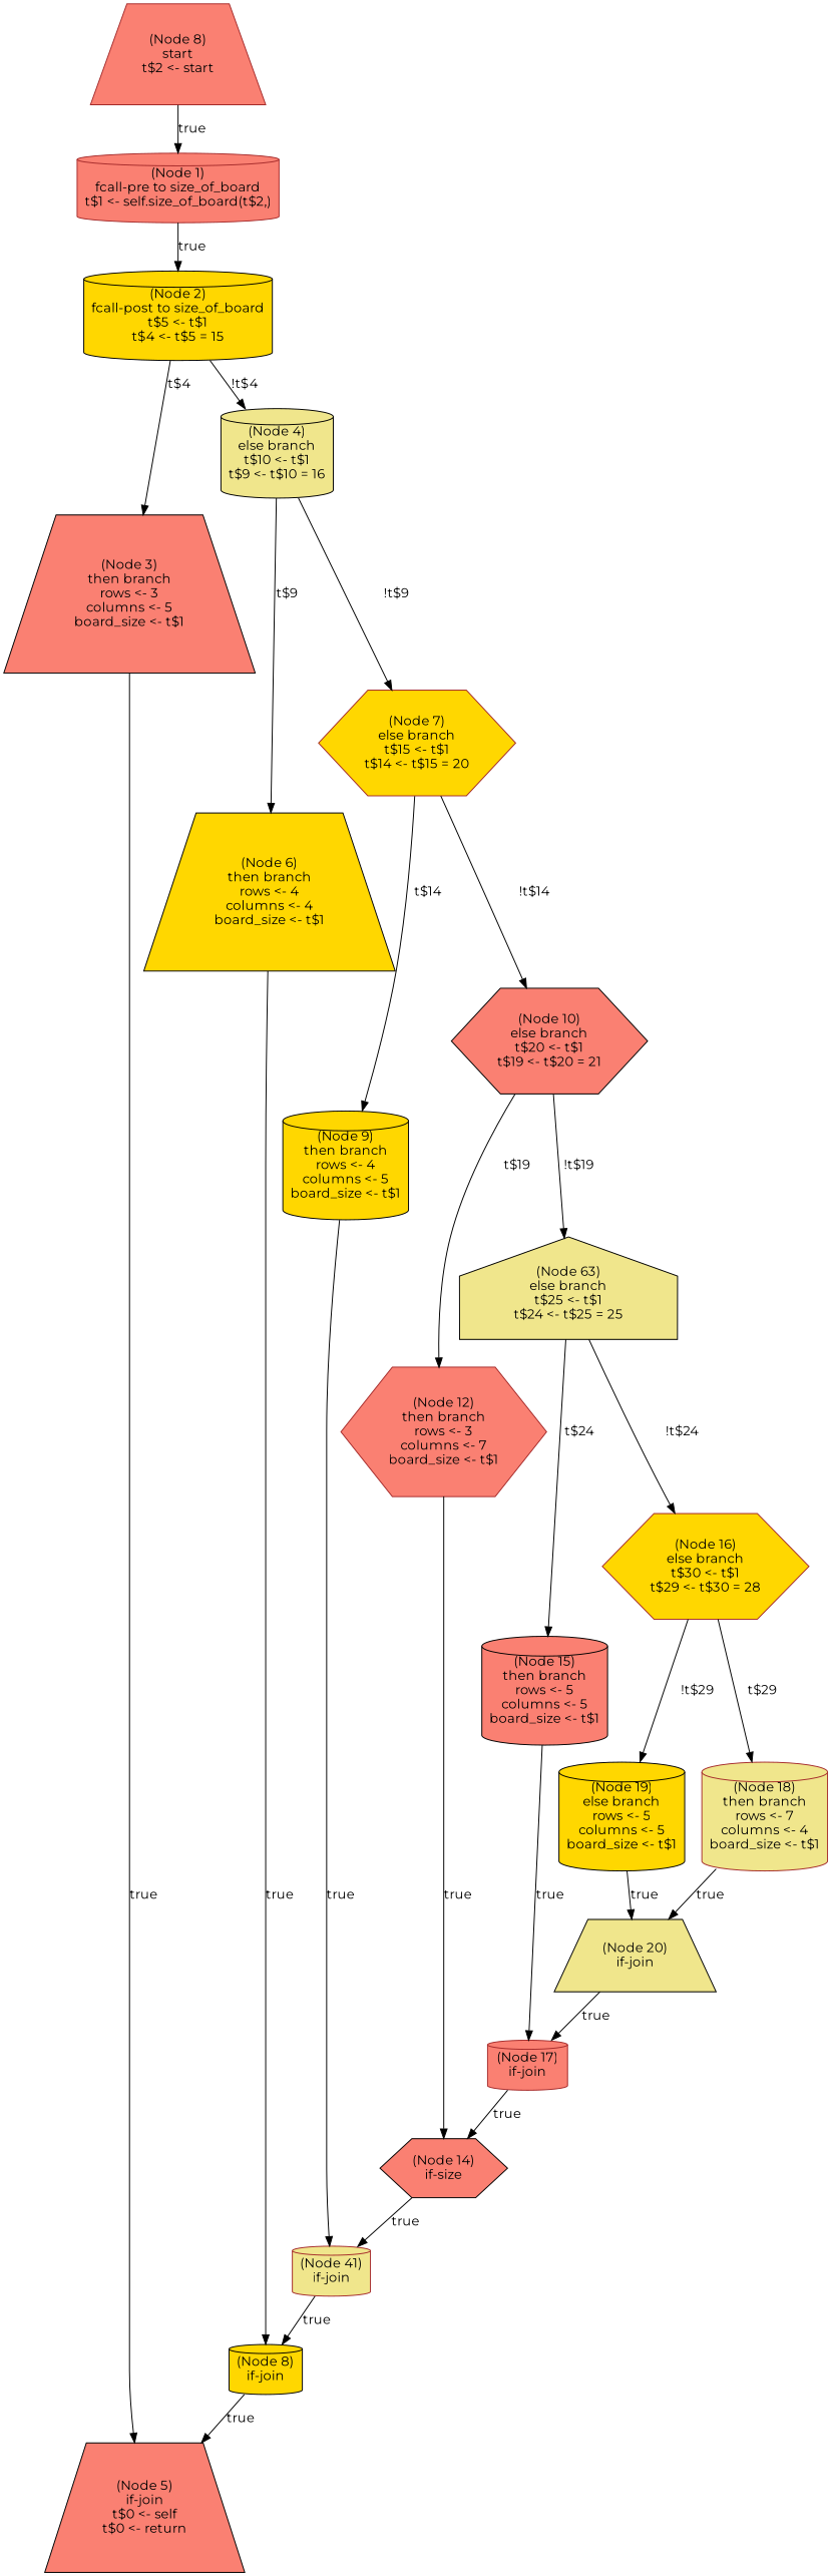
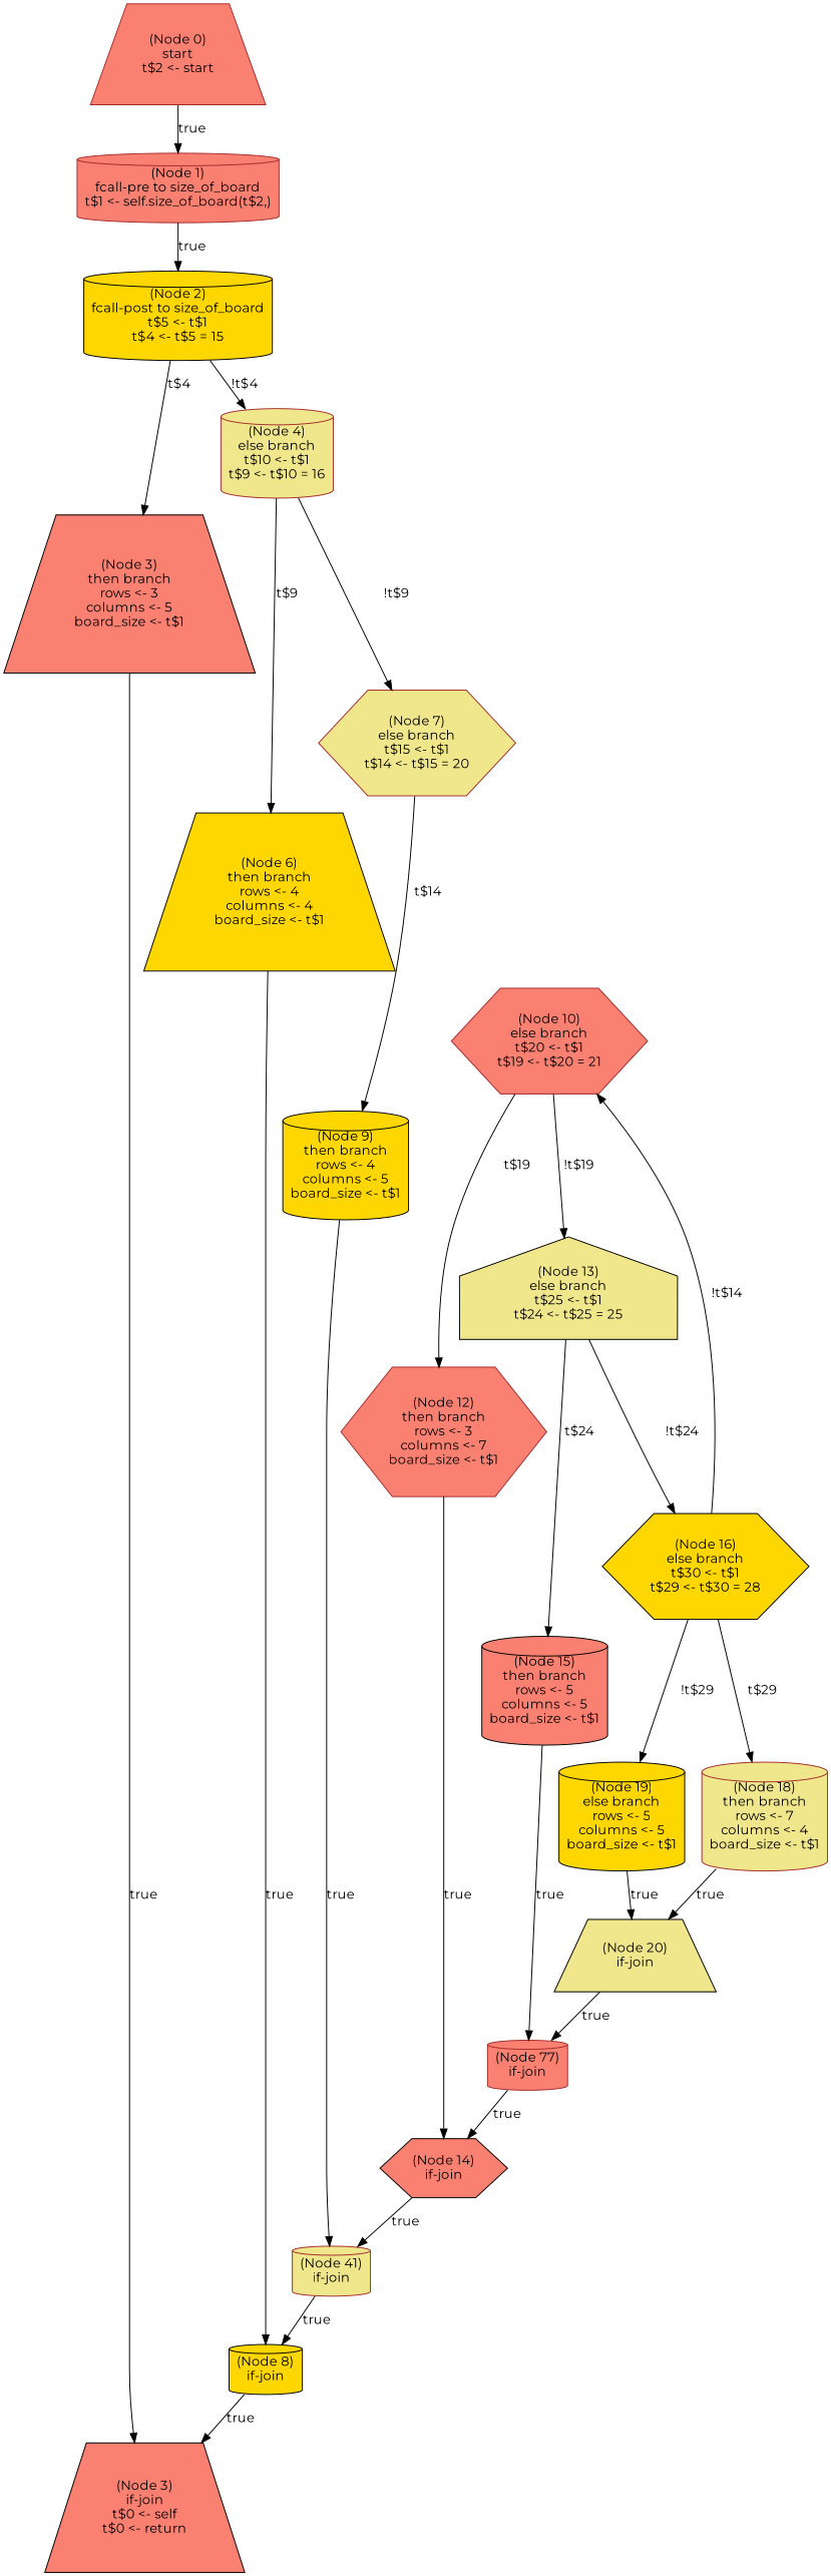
  digraph {
    fontname=Montserrat
    node [color=black fillcolor=salmon fontname=Montserrat shape=cylinder style=filled]
    edge [fontname=Montserrat]
-   n1 [color=brown label="(Node 8)\nstart\nt$2 <- start\n" shape=trapezium]
+   n1 [color=brown label="(Node 0)\nstart\nt$2 <- start\n" shape=trapezium]
    n2 [color=brown label="(Node 1)\nfcall-pre to size_of_board\nt$1 <- self.size_of_board(t$2,)\n"]
    n3 [fillcolor=gold label="(Node 2)\nfcall-post to size_of_board\nt$5 <- t$1\nt$4 <- t$5 = 15\n"]
-   n4 [fillcolor=khaki label="(Node 4)\nelse branch\nt$10 <- t$1\nt$9 <- t$10 = 16\n"]
+   n4 [color=brown fillcolor=khaki label="(Node 4)\nelse branch\nt$10 <- t$1\nt$9 <- t$10 = 16\n"]
    n5 [label="(Node 3)\nthen branch\nrows <- 3\ncolumns <- 5\nboard_size <- t$1\n" shape=trapezium]
-   n6 [color=brown fillcolor=gold label="(Node 7)\nelse branch\nt$15 <- t$1\nt$14 <- t$15 = 20\n" shape=hexagon]
+   n6 [color=brown fillcolor=khaki label="(Node 7)\nelse branch\nt$15 <- t$1\nt$14 <- t$15 = 20\n" shape=hexagon]
    n7 [fillcolor=gold label="(Node 6)\nthen branch\nrows <- 4\ncolumns <- 4\nboard_size <- t$1\n" shape=trapezium]
-   n8 [label="(Node 5)\nif-join\nt$0 <- self\nt$0 <- return\n" shape=trapezium]
-   n9 [label="(Node 10)\nelse branch\nt$20 <- t$1\nt$19 <- t$20 = 21\n" shape=hexagon]
+   n8 [label="(Node 3)\nif-join\nt$0 <- self\nt$0 <- return\n" shape=trapezium]
+   n9 [color=brown label="(Node 10)\nelse branch\nt$20 <- t$1\nt$19 <- t$20 = 21\n" shape=hexagon]
    n10 [fillcolor=gold label="(Node 9)\nthen branch\nrows <- 4\ncolumns <- 5\nboard_size <- t$1\n"]
    n11 [fillcolor=gold label="(Node 8)\nif-join\n"]
-   n12 [fillcolor=khaki label="(Node 63)\nelse branch\nt$25 <- t$1\nt$24 <- t$25 = 25\n" shape=house]
+   n12 [fillcolor=khaki label="(Node 13)\nelse branch\nt$25 <- t$1\nt$24 <- t$25 = 25\n" shape=house]
    n13 [color=brown label="(Node 12)\nthen branch\nrows <- 3\ncolumns <- 7\nboard_size <- t$1\n" shape=hexagon]
    n14 [color=brown fillcolor=khaki label="(Node 41)\nif-join\n"]
-   n15 [color=brown fillcolor=gold label="(Node 16)\nelse branch\nt$30 <- t$1\nt$29 <- t$30 = 28\n" shape=hexagon]
+   n15 [fillcolor=gold label="(Node 16)\nelse branch\nt$30 <- t$1\nt$29 <- t$30 = 28\n" shape=hexagon]
    n16 [label="(Node 15)\nthen branch\nrows <- 5\ncolumns <- 5\nboard_size <- t$1\n"]
-   n17 [label="(Node 14)\nif-size\n" shape=hexagon]
+   n17 [label="(Node 14)\nif-join\n" shape=hexagon]
    n18 [fillcolor=gold label="(Node 19)\nelse branch\nrows <- 5\ncolumns <- 5\nboard_size <- t$1\n"]
    n19 [color=brown fillcolor=khaki label="(Node 18)\nthen branch\nrows <- 7\ncolumns <- 4\nboard_size <- t$1\n"]
-   n20 [color=brown label="(Node 17)\nif-join\n"]
+   n20 [color=brown label="(Node 77)\nif-join\n"]
    n21 [fillcolor=khaki label="(Node 20)\nif-join\n" shape=trapezium]
    n1 -> n2 [label=true]
    n2 -> n3 [label=true]
    n3 -> n4 [label="!t$4"]
    n3 -> n5 [label="t$4"]
    n4 -> n6 [label="!t$9"]
    n4 -> n7 [label="t$9"]
    n5 -> n8 [label=true]
-   n6 -> n9 [label="!t$14"]
+   n15 -> n9 [label="!t$14"]
    n6 -> n10 [label="t$14"]
    n7 -> n11 [label=true]
    n9 -> n12 [label="!t$19"]
    n9 -> n13 [label="t$19"]
    n10 -> n14 [label=true]
    n11 -> n8 [label=true]
    n12 -> n15 [label="!t$24"]
    n12 -> n16 [label="t$24"]
    n13 -> n17 [label=true]
    n14 -> n11 [label=true]
    n15 -> n18 [label="!t$29"]
    n15 -> n19 [label="t$29"]
    n16 -> n20 [label=true]
    n17 -> n14 [label=true]
    n18 -> n21 [label=true]
    n19 -> n21 [label=true]
    n20 -> n17 [label=true]
    n21 -> n20 [label=true]
  }
